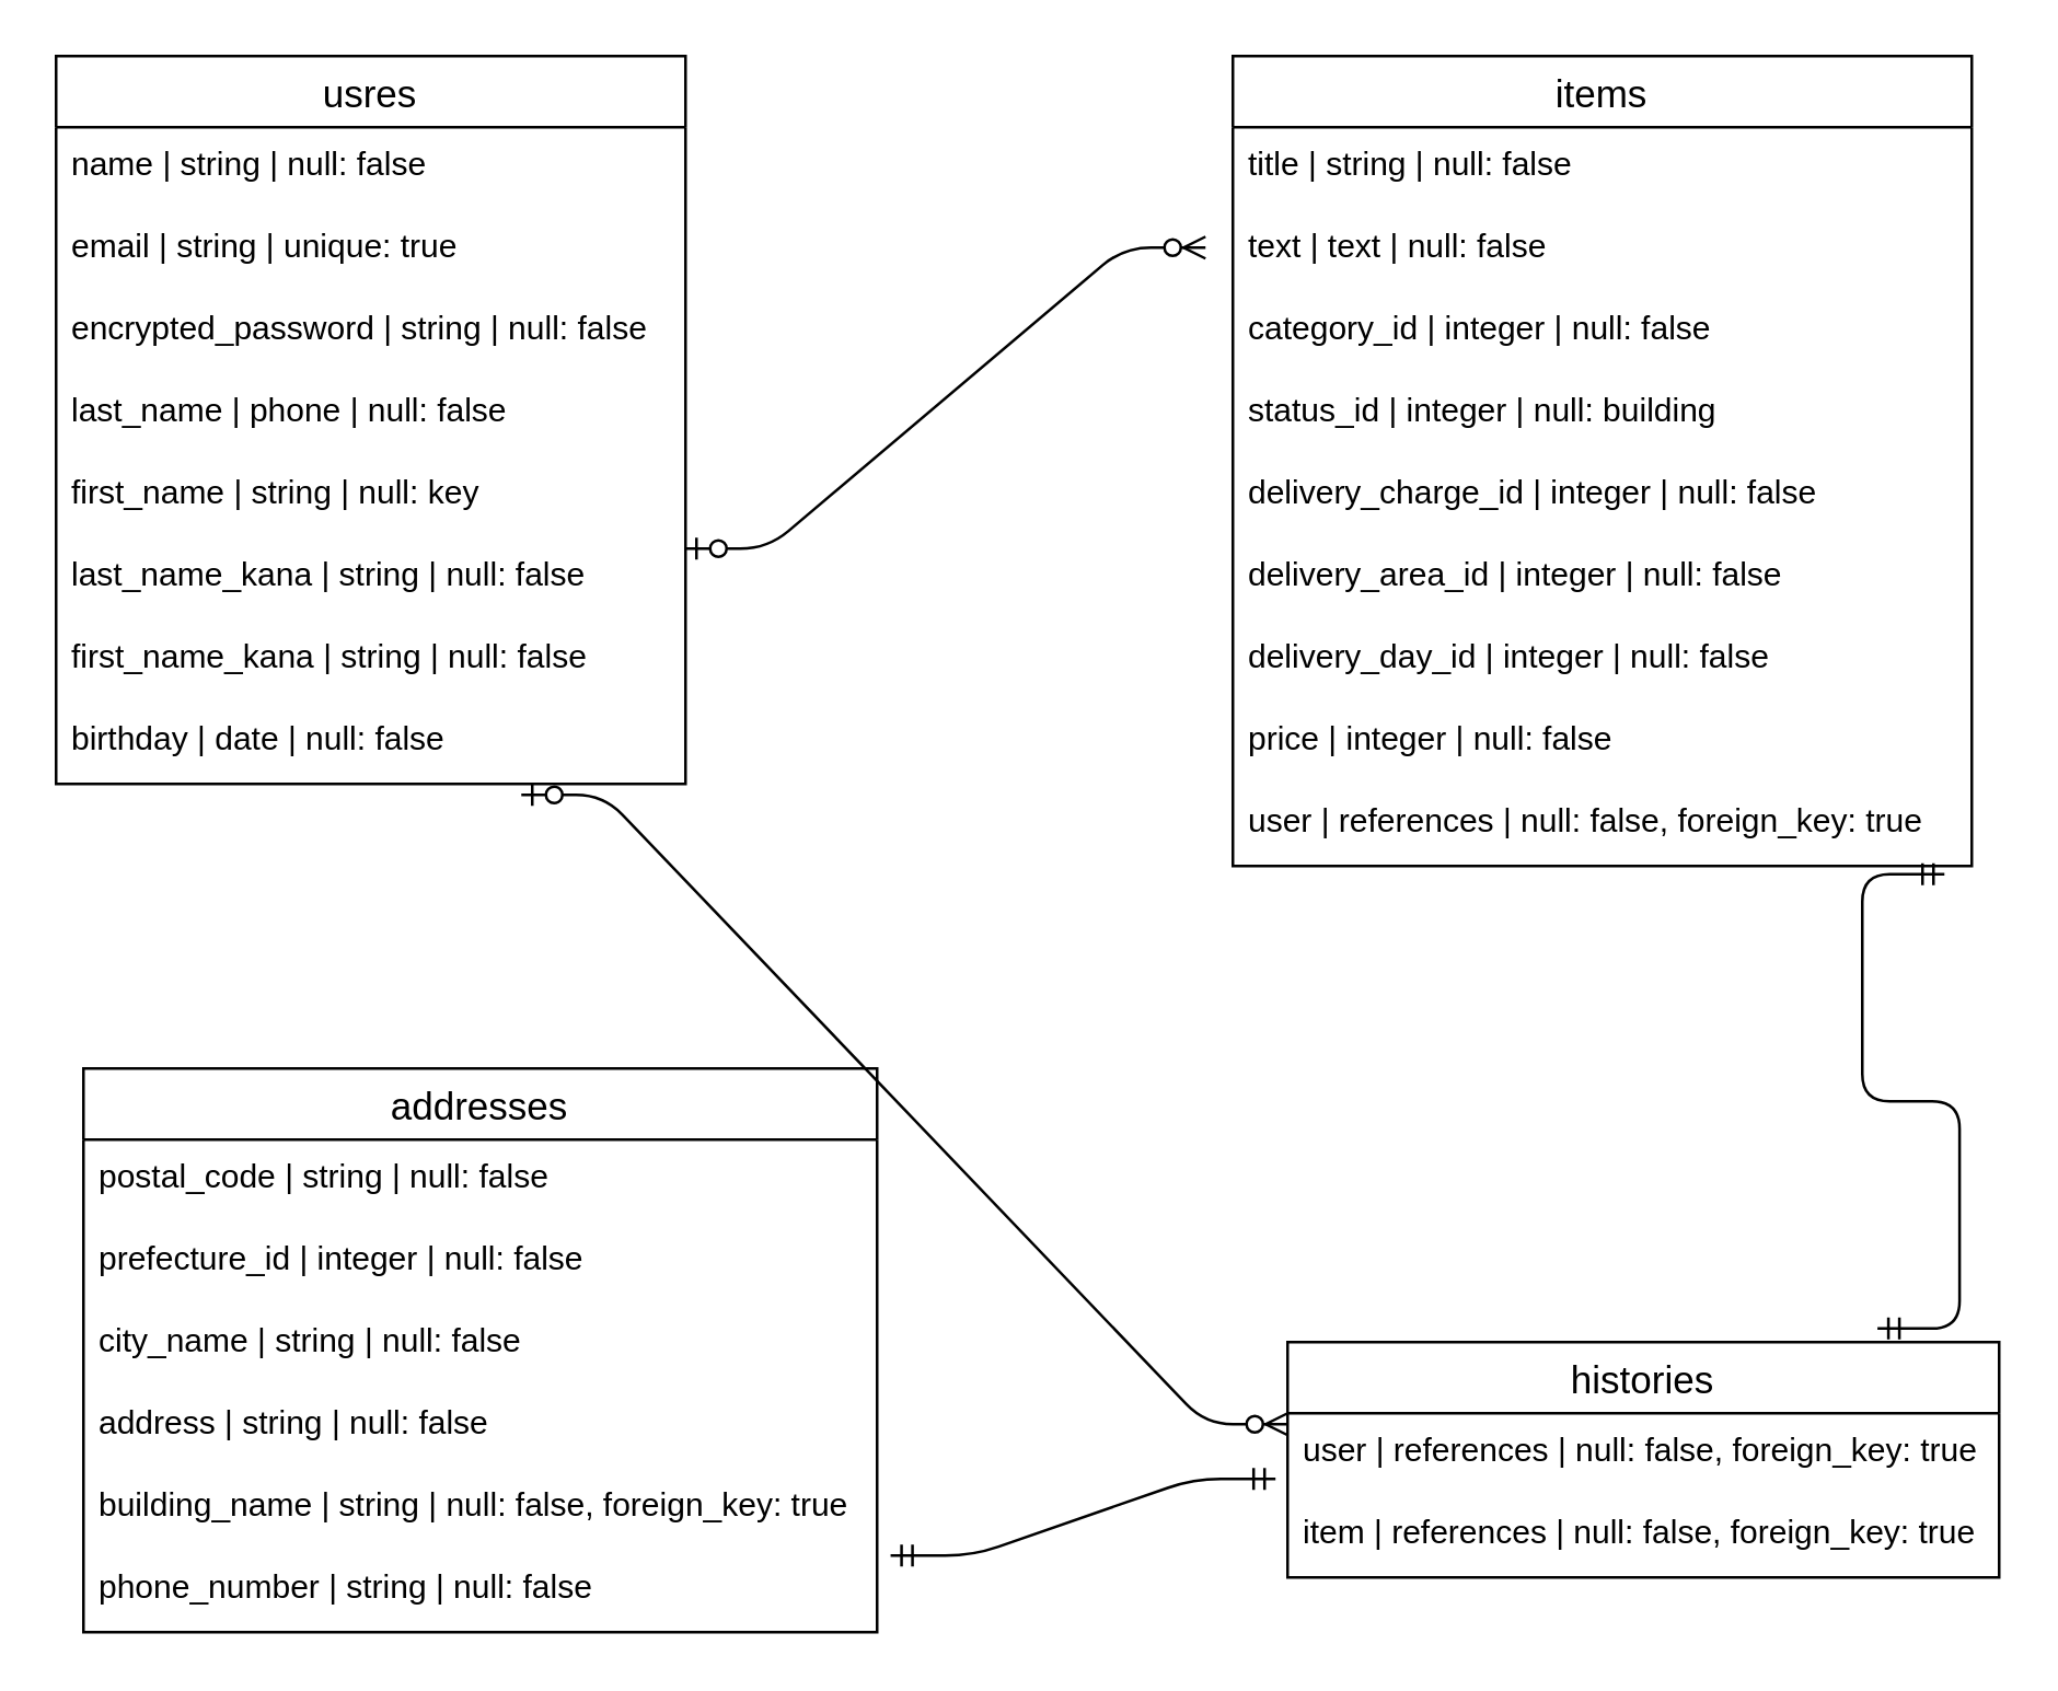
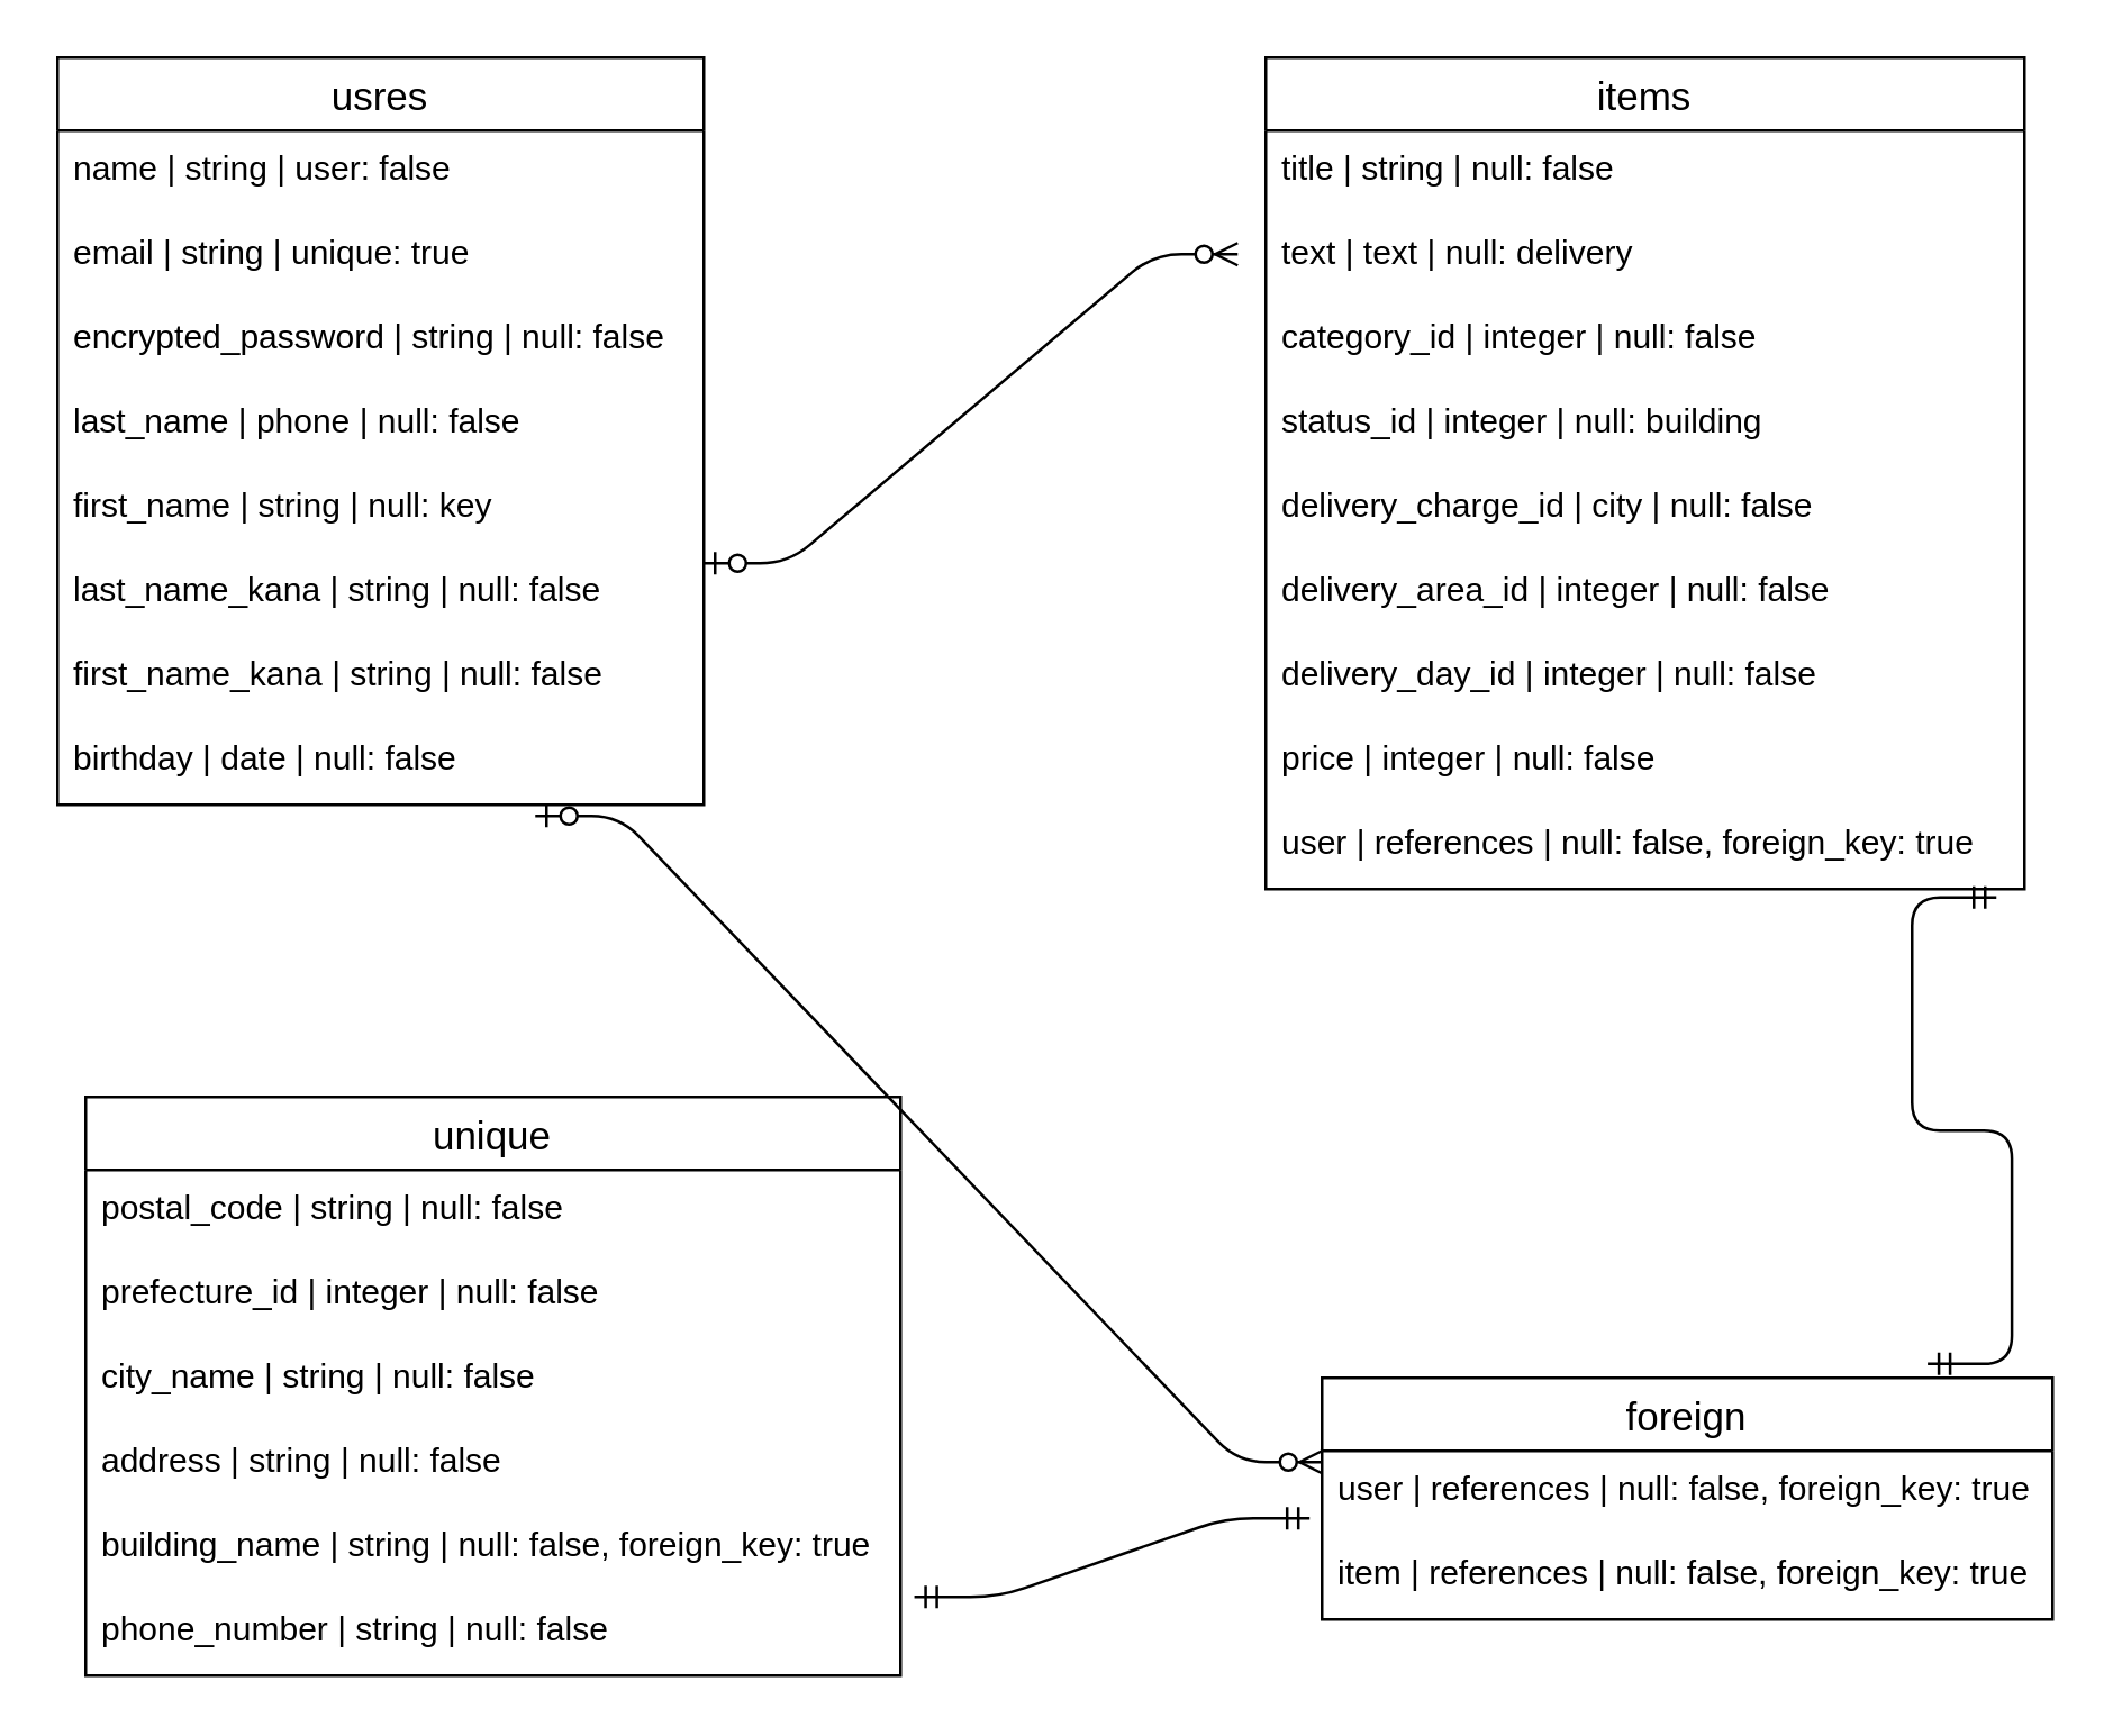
  <mxCell id="0" />
  <mxCell id="1" parent="0" />
  <mxCell id="2" value="items" style="swimlane;fontStyle=0;childLayout=stackLayout;horizontal=1;startSize=26;horizontalStack=0;resizeParent=1;resizeParentMax=0;resizeLast=0;collapsible=1;marginBottom=0;align=center;fontSize=14;" vertex="1" parent="1"><mxGeometry x="450" y="20" width="270" height="296" as="geometry" /></mxCell>
  <mxCell id="3" value="title               | string     | null: false    " style="text;strokeColor=none;fillColor=none;spacingLeft=4;spacingRight=4;overflow=hidden;rotatable=0;points=[[0,0.5],[1,0.5]];portConstraint=eastwest;fontSize=12;" vertex="1" parent="2"><mxGeometry y="26" width="270" height="30" as="geometry" /></mxCell>
- <mxCell id="4" value="text                | text       | null: false " style="text;strokeColor=none;fillColor=none;spacingLeft=4;spacingRight=4;overflow=hidden;rotatable=0;points=[[0,0.5],[1,0.5]];portConstraint=eastwest;fontSize=12;" vertex="1" parent="2"><mxGeometry y="56" width="270" height="30" as="geometry" /></mxCell>
+ <mxCell id="4" value="text                | text       | null: delivery " style="text;strokeColor=none;fillColor=none;spacingLeft=4;spacingRight=4;overflow=hidden;rotatable=0;points=[[0,0.5],[1,0.5]];portConstraint=eastwest;fontSize=12;" vertex="1" parent="2"><mxGeometry y="56" width="270" height="30" as="geometry" /></mxCell>
  <mxCell id="5" value="category_id         | integer    | null: false" style="text;strokeColor=none;fillColor=none;spacingLeft=4;spacingRight=4;overflow=hidden;rotatable=0;points=[[0,0.5],[1,0.5]];portConstraint=eastwest;fontSize=12;" vertex="1" parent="2"><mxGeometry y="86" width="270" height="30" as="geometry" /></mxCell>
  <mxCell id="6" value="status_id           | integer    | null: building " style="text;strokeColor=none;fillColor=none;spacingLeft=4;spacingRight=4;overflow=hidden;rotatable=0;points=[[0,0.5],[1,0.5]];portConstraint=eastwest;fontSize=12;" vertex="1" parent="2"><mxGeometry y="116" width="270" height="30" as="geometry" /></mxCell>
- <mxCell id="7" value="delivery_charge_id  | integer    | null: false" style="text;strokeColor=none;fillColor=none;spacingLeft=4;spacingRight=4;overflow=hidden;rotatable=0;points=[[0,0.5],[1,0.5]];portConstraint=eastwest;fontSize=12;" vertex="1" parent="2"><mxGeometry y="146" width="270" height="30" as="geometry" /></mxCell>
+ <mxCell id="7" value="delivery_charge_id  | city    | null: false" style="text;strokeColor=none;fillColor=none;spacingLeft=4;spacingRight=4;overflow=hidden;rotatable=0;points=[[0,0.5],[1,0.5]];portConstraint=eastwest;fontSize=12;" vertex="1" parent="2"><mxGeometry y="146" width="270" height="30" as="geometry" /></mxCell>
  <mxCell id="8" value="delivery_area_id    | integer    | null: false  " style="text;strokeColor=none;fillColor=none;spacingLeft=4;spacingRight=4;overflow=hidden;rotatable=0;points=[[0,0.5],[1,0.5]];portConstraint=eastwest;fontSize=12;" vertex="1" parent="2"><mxGeometry y="176" width="270" height="30" as="geometry" /></mxCell>
  <mxCell id="9" value="delivery_day_id    | integer    | null: false " style="text;strokeColor=none;fillColor=none;spacingLeft=4;spacingRight=4;overflow=hidden;rotatable=0;points=[[0,0.5],[1,0.5]];portConstraint=eastwest;fontSize=12;" vertex="1" parent="2"><mxGeometry y="206" width="270" height="30" as="geometry" /></mxCell>
  <mxCell id="10" value="price               | integer    | null: false " style="text;strokeColor=none;fillColor=none;spacingLeft=4;spacingRight=4;overflow=hidden;rotatable=0;points=[[0,0.5],[1,0.5]];portConstraint=eastwest;fontSize=12;" vertex="1" parent="2"><mxGeometry y="236" width="270" height="30" as="geometry" /></mxCell>
  <mxCell id="11" value="user                | references | null: false, foreign_key: true " style="text;strokeColor=none;fillColor=none;spacingLeft=4;spacingRight=4;overflow=hidden;rotatable=0;points=[[0,0.5],[1,0.5]];portConstraint=eastwest;fontSize=12;" vertex="1" parent="2"><mxGeometry y="266" width="270" height="30" as="geometry" /></mxCell>
- <mxCell id="12" value="addresses " style="swimlane;fontStyle=0;childLayout=stackLayout;horizontal=1;startSize=26;horizontalStack=0;resizeParent=1;resizeParentMax=0;resizeLast=0;collapsible=1;marginBottom=0;align=center;fontSize=14;" vertex="1" parent="1"><mxGeometry x="30" y="390" width="290" height="206" as="geometry" /></mxCell>
+ <mxCell id="12" value="unique " style="swimlane;fontStyle=0;childLayout=stackLayout;horizontal=1;startSize=26;horizontalStack=0;resizeParent=1;resizeParentMax=0;resizeLast=0;collapsible=1;marginBottom=0;align=center;fontSize=14;" vertex="1" parent="1"><mxGeometry x="30" y="390" width="290" height="206" as="geometry" /></mxCell>
  <mxCell id="13" value="postal_code         | string  | null: false" style="text;strokeColor=none;fillColor=none;spacingLeft=4;spacingRight=4;overflow=hidden;rotatable=0;points=[[0,0.5],[1,0.5]];portConstraint=eastwest;fontSize=12;" vertex="1" parent="12"><mxGeometry y="26" width="290" height="30" as="geometry" /></mxCell>
  <mxCell id="14" value="prefecture_id       | integer | null: false " style="text;strokeColor=none;fillColor=none;spacingLeft=4;spacingRight=4;overflow=hidden;rotatable=0;points=[[0,0.5],[1,0.5]];portConstraint=eastwest;fontSize=12;" vertex="1" parent="12"><mxGeometry y="56" width="290" height="30" as="geometry" /></mxCell>
  <mxCell id="15" value="city_name           | string  | null: false" style="text;strokeColor=none;fillColor=none;spacingLeft=4;spacingRight=4;overflow=hidden;rotatable=0;points=[[0,0.5],[1,0.5]];portConstraint=eastwest;fontSize=12;" vertex="1" parent="12"><mxGeometry y="86" width="290" height="30" as="geometry" /></mxCell>
  <mxCell id="16" value="address             | string  | null: false" style="text;strokeColor=none;fillColor=none;spacingLeft=4;spacingRight=4;overflow=hidden;rotatable=0;points=[[0,0.5],[1,0.5]];portConstraint=eastwest;fontSize=12;" vertex="1" parent="12"><mxGeometry y="116" width="290" height="30" as="geometry" /></mxCell>
  <mxCell id="17" value="building_name       | string  | null: false, foreign_key: true " style="text;strokeColor=none;fillColor=none;spacingLeft=4;spacingRight=4;overflow=hidden;rotatable=0;points=[[0,0.5],[1,0.5]];portConstraint=eastwest;fontSize=12;" vertex="1" parent="12"><mxGeometry y="146" width="290" height="30" as="geometry" /></mxCell>
  <mxCell id="18" value="phone_number        | string  | null: false " style="text;strokeColor=none;fillColor=none;spacingLeft=4;spacingRight=4;overflow=hidden;rotatable=0;points=[[0,0.5],[1,0.5]];portConstraint=eastwest;fontSize=12;" vertex="1" parent="12"><mxGeometry y="176" width="290" height="30" as="geometry" /></mxCell>
- <mxCell id="19" value="histories" style="swimlane;fontStyle=0;childLayout=stackLayout;horizontal=1;startSize=26;horizontalStack=0;resizeParent=1;resizeParentMax=0;resizeLast=0;collapsible=1;marginBottom=0;align=center;fontSize=14;" vertex="1" parent="1"><mxGeometry x="470" y="490" width="260" height="86" as="geometry" /></mxCell>
+ <mxCell id="19" value="foreign" style="swimlane;fontStyle=0;childLayout=stackLayout;horizontal=1;startSize=26;horizontalStack=0;resizeParent=1;resizeParentMax=0;resizeLast=0;collapsible=1;marginBottom=0;align=center;fontSize=14;" vertex="1" parent="1"><mxGeometry x="470" y="490" width="260" height="86" as="geometry" /></mxCell>
  <mxCell id="20" value="user                | references | null: false, foreign_key: true  " style="text;strokeColor=none;fillColor=none;spacingLeft=4;spacingRight=4;overflow=hidden;rotatable=0;points=[[0,0.5],[1,0.5]];portConstraint=eastwest;fontSize=12;" vertex="1" parent="19"><mxGeometry y="26" width="260" height="30" as="geometry" /></mxCell>
  <mxCell id="21" value="item                | references | null: false, foreign_key: true" style="text;strokeColor=none;fillColor=none;spacingLeft=4;spacingRight=4;overflow=hidden;rotatable=0;points=[[0,0.5],[1,0.5]];portConstraint=eastwest;fontSize=12;" vertex="1" parent="19"><mxGeometry y="56" width="260" height="30" as="geometry" /></mxCell>
  <mxCell id="22" value="usres" style="swimlane;fontStyle=0;childLayout=stackLayout;horizontal=1;startSize=26;horizontalStack=0;resizeParent=1;resizeParentMax=0;resizeLast=0;collapsible=1;marginBottom=0;align=center;fontSize=14;" vertex="1" parent="1"><mxGeometry x="20" y="20" width="230" height="266" as="geometry" /></mxCell>
- <mxCell id="23" value="name                | string | null: false" style="text;strokeColor=none;fillColor=none;spacingLeft=4;spacingRight=4;overflow=hidden;rotatable=0;points=[[0,0.5],[1,0.5]];portConstraint=eastwest;fontSize=12;" vertex="1" parent="22"><mxGeometry y="26" width="230" height="30" as="geometry" /></mxCell>
+ <mxCell id="23" value="name                | string | user: false" style="text;strokeColor=none;fillColor=none;spacingLeft=4;spacingRight=4;overflow=hidden;rotatable=0;points=[[0,0.5],[1,0.5]];portConstraint=eastwest;fontSize=12;" vertex="1" parent="22"><mxGeometry y="26" width="230" height="30" as="geometry" /></mxCell>
  <mxCell id="24" value="email               | string | unique: true" style="text;strokeColor=none;fillColor=none;spacingLeft=4;spacingRight=4;overflow=hidden;rotatable=0;points=[[0,0.5],[1,0.5]];portConstraint=eastwest;fontSize=12;" vertex="1" parent="22"><mxGeometry y="56" width="230" height="30" as="geometry" /></mxCell>
  <mxCell id="25" value="encrypted_password  | string | null: false" style="text;strokeColor=none;fillColor=none;spacingLeft=4;spacingRight=4;overflow=hidden;rotatable=0;points=[[0,0.5],[1,0.5]];portConstraint=eastwest;fontSize=12;" vertex="1" parent="22"><mxGeometry y="86" width="230" height="30" as="geometry" /></mxCell>
  <mxCell id="26" value="last_name           | phone | null: false" style="text;strokeColor=none;fillColor=none;spacingLeft=4;spacingRight=4;overflow=hidden;rotatable=0;points=[[0,0.5],[1,0.5]];portConstraint=eastwest;fontSize=12;" vertex="1" parent="22"><mxGeometry y="116" width="230" height="30" as="geometry" /></mxCell>
  <mxCell id="27" value=" first_name          | string | null: key" style="text;strokeColor=none;fillColor=none;spacingLeft=4;spacingRight=4;overflow=hidden;rotatable=0;points=[[0,0.5],[1,0.5]];portConstraint=eastwest;fontSize=12;" vertex="1" parent="22"><mxGeometry y="146" width="230" height="30" as="geometry" /></mxCell>
  <mxCell id="28" value="last_name_kana      | string | null: false" style="text;strokeColor=none;fillColor=none;spacingLeft=4;spacingRight=4;overflow=hidden;rotatable=0;points=[[0,0.5],[1,0.5]];portConstraint=eastwest;fontSize=12;" vertex="1" parent="22"><mxGeometry y="176" width="230" height="30" as="geometry" /></mxCell>
  <mxCell id="29" value="first_name_kana     | string | null: false " style="text;strokeColor=none;fillColor=none;spacingLeft=4;spacingRight=4;overflow=hidden;rotatable=0;points=[[0,0.5],[1,0.5]];portConstraint=eastwest;fontSize=12;" vertex="1" parent="22"><mxGeometry y="206" width="230" height="30" as="geometry" /></mxCell>
  <mxCell id="30" value="birthday            | date   | null: false" style="text;strokeColor=none;fillColor=none;spacingLeft=4;spacingRight=4;overflow=hidden;rotatable=0;points=[[0,0.5],[1,0.5]];portConstraint=eastwest;fontSize=12;" vertex="1" parent="22"><mxGeometry y="236" width="230" height="30" as="geometry" /></mxCell>
  <mxCell id="31" value="" style="edgeStyle=entityRelationEdgeStyle;fontSize=12;html=1;endArrow=ERzeroToMany;startArrow=ERzeroToOne;" edge="1" parent="1"><mxGeometry width="100" height="100" relative="1" as="geometry"><mxPoint x="250" y="200" as="sourcePoint" /><mxPoint x="440" y="90" as="targetPoint" /></mxGeometry></mxCell>
  <mxCell id="32" value="" style="edgeStyle=entityRelationEdgeStyle;fontSize=12;html=1;endArrow=ERzeroToMany;startArrow=ERzeroToOne;" edge="1" parent="1"><mxGeometry width="100" height="100" relative="1" as="geometry"><mxPoint x="190" y="290" as="sourcePoint" /><mxPoint x="470" y="520" as="targetPoint" /></mxGeometry></mxCell>
  <mxCell id="33" value="" style="edgeStyle=entityRelationEdgeStyle;fontSize=12;html=1;endArrow=ERmandOne;startArrow=ERmandOne;exitX=0.829;exitY=-0.058;exitDx=0;exitDy=0;exitPerimeter=0;" edge="1" parent="1" source="19"><mxGeometry width="100" height="100" relative="1" as="geometry"><mxPoint x="680" y="480" as="sourcePoint" /><mxPoint x="710" y="319" as="targetPoint" /></mxGeometry></mxCell>
  <mxCell id="34" value="" style="edgeStyle=entityRelationEdgeStyle;fontSize=12;html=1;endArrow=ERmandOne;startArrow=ERmandOne;entryX=-0.017;entryY=0.8;entryDx=0;entryDy=0;entryPerimeter=0;exitX=1.017;exitY=0.067;exitDx=0;exitDy=0;exitPerimeter=0;" edge="1" parent="1" source="18" target="20"><mxGeometry width="100" height="100" relative="1" as="geometry"><mxPoint x="280" y="583" as="sourcePoint" /><mxPoint x="380" y="483" as="targetPoint" /></mxGeometry></mxCell>
